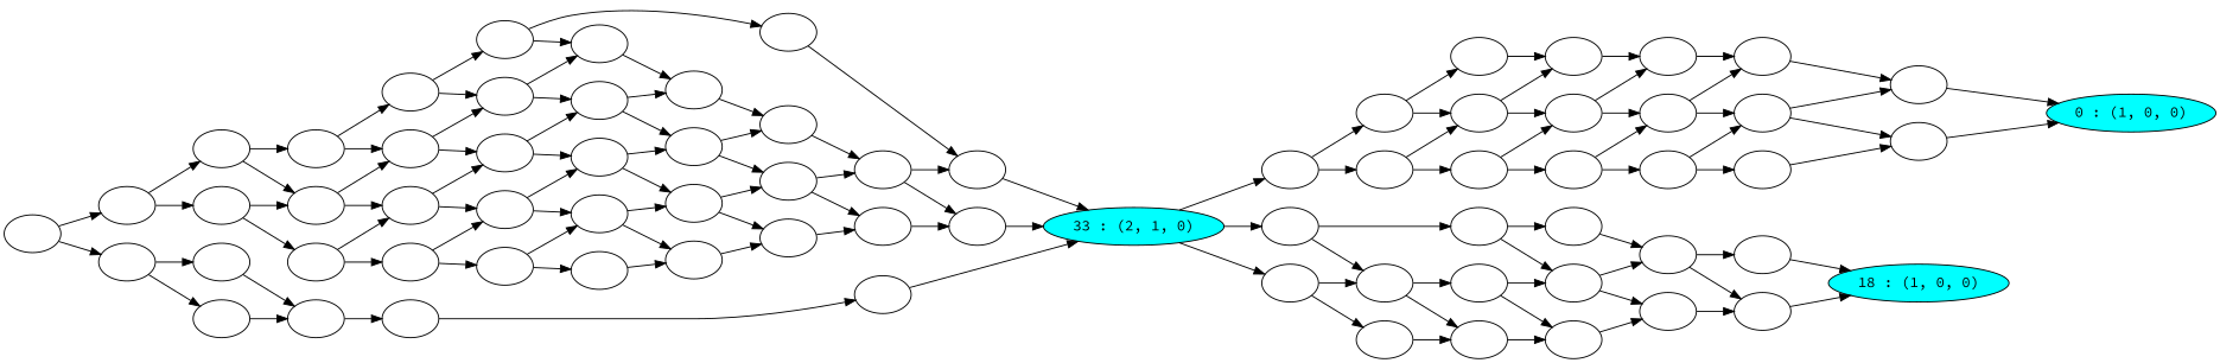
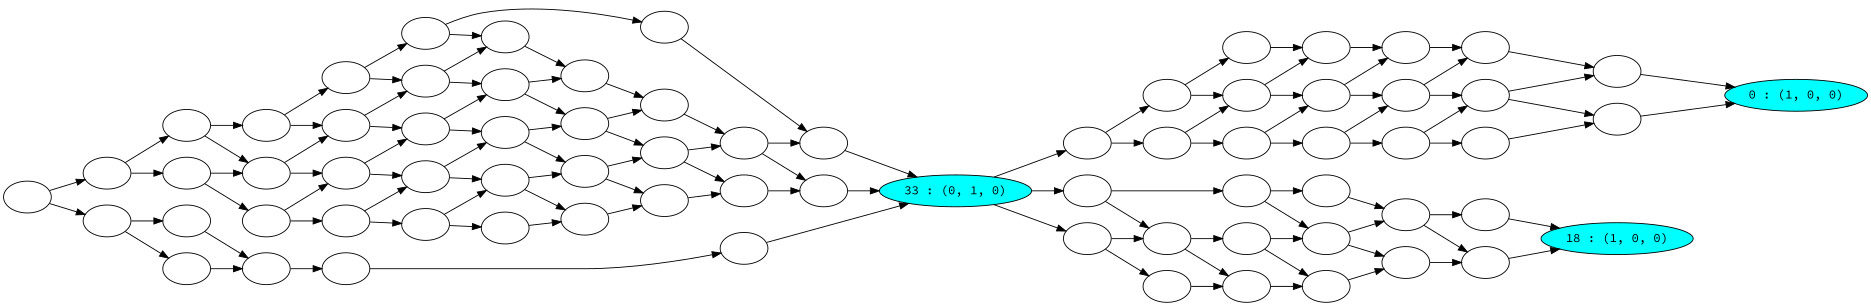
  digraph {
    rankdir=LR
    fontname="Source Code Pro"
    node [fontname="Source Code Pro"]
    edge [fontname="Source Code Pro"]
    n1 [fillcolor=cyan label="0 : (1, 0, 0)" style=filled]
    n2 [label=" "]
    n3 [label=" "]
    n4 [label=" "]
    n5 [label=" "]
    n6 [label=" "]
    n7 [label=" "]
    n8 [label=" "]
    n9 [label=" "]
    n10 [label=" "]
    n11 [label=" "]
    n12 [label=" "]
    n13 [label=" "]
    n14 [label=" "]
    n15 [label=" "]
    n16 [label=" "]
    n17 [label=" "]
    n18 [label=" "]
    n19 [fillcolor=cyan label="18 : (1, 0, 0)" style=filled]
    n20 [label=" "]
    n21 [label=" "]
    n22 [label=" "]
    n23 [label=" "]
    n24 [label=" "]
    n25 [label=" "]
    n26 [label=" "]
    n27 [label=" "]
    n28 [label=" "]
    n29 [label=" "]
    n30 [label=" "]
    n31 [label=" "]
    n32 [label=" "]
    n33 [label=" "]
-   n34 [fillcolor=cyan label="33 : (2, 1, 0)" style=filled]
+   n34 [fillcolor=cyan label="33 : (0, 1, 0)" style=filled]
    n35 [label=" "]
    n36 [label=" "]
    n37 [label=" "]
    n38 [label=" "]
    n39 [label=" "]
    n40 [label=" "]
    n41 [label=" "]
    n42 [label=" "]
    n43 [label=" "]
    n44 [label=" "]
    n45 [label=" "]
    n46 [label=" "]
    n47 [label=" "]
    n48 [label=" "]
    n49 [label=" "]
    n50 [label=" "]
    n51 [label=" "]
    n52 [label=" "]
    n53 [label=" "]
    n54 [label=" "]
    n55 [label=" "]
    n56 [label=" "]
    n57 [label=" "]
    n58 [label=" "]
    n59 [label=" "]
    n60 [label=" "]
    n61 [label=" "]
    n62 [label=" "]
    n63 [label=" "]
    n64 [label=" "]
    n65 [label=" "]
    n66 [label=" "]
    n67 [label=" "]
    n68 [label=" "]
    n69 [label=" "]
    n70 [label=" "]
    n71 [label=" "]
    n72 [label=" "]
    n73 [label=" "]
    n2 -> n1
    n3 -> n1
    n4 -> n2
    n4 -> n3
    n5 -> n3
    n6 -> n4
    n6 -> n5
    n7 -> n5
    n8 -> n6
    n8 -> n7
    n9 -> n2
    n10 -> n4
    n10 -> n9
    n11 -> n6
    n11 -> n10
    n12 -> n8
    n12 -> n11
    n13 -> n7
    n14 -> n8
    n14 -> n13
    n15 -> n12
    n15 -> n14
    n16 -> n13
    n17 -> n14
    n17 -> n16
    n18 -> n15
    n18 -> n17
    n20 -> n19
    n21 -> n20
    n22 -> n21
    n23 -> n19
    n24 -> n20
    n24 -> n23
    n25 -> n21
    n25 -> n24
    n26 -> n22
    n26 -> n25
    n27 -> n24
    n28 -> n25
    n28 -> n27
    n29 -> n22
    n30 -> n26
    n30 -> n29
    n31 -> n28
    n31 -> n30
    n32 -> n29
    n33 -> n30
    n33 -> n32
    n34 -> n18
    n34 -> n31
    n34 -> n33
    n35 -> n34
    n36 -> n35
    n37 -> n36
    n38 -> n37
    n39 -> n34
    n40 -> n34
    n41 -> n39
    n41 -> n40
    n42 -> n39
    n43 -> n41
    n43 -> n42
    n44 -> n41
    n45 -> n43
    n45 -> n44
    n46 -> n44
    n47 -> n45
    n47 -> n46
    n48 -> n46
    n49 -> n47
    n49 -> n48
    n50 -> n40
    n51 -> n48
    n51 -> n50
    n52 -> n49
    n52 -> n51
    n53 -> n42
    n54 -> n43
    n54 -> n53
    n55 -> n45
    n55 -> n54
    n56 -> n47
    n56 -> n55
    n57 -> n53
    n58 -> n54
    n58 -> n57
    n59 -> n55
    n59 -> n58
    n60 -> n56
    n60 -> n59
    n61 -> n49
    n61 -> n56
    n62 -> n60
    n62 -> n61
    n63 -> n52
    n63 -> n61
    n64 -> n62
    n64 -> n63
    n65 -> n57
    n66 -> n58
    n66 -> n65
    n67 -> n59
    n67 -> n66
    n68 -> n60
    n68 -> n67
    n69 -> n62
    n69 -> n68
    n70 -> n64
    n70 -> n69
    n71 -> n37
    n72 -> n38
    n72 -> n71
    n73 -> n70
    n73 -> n72
  }
